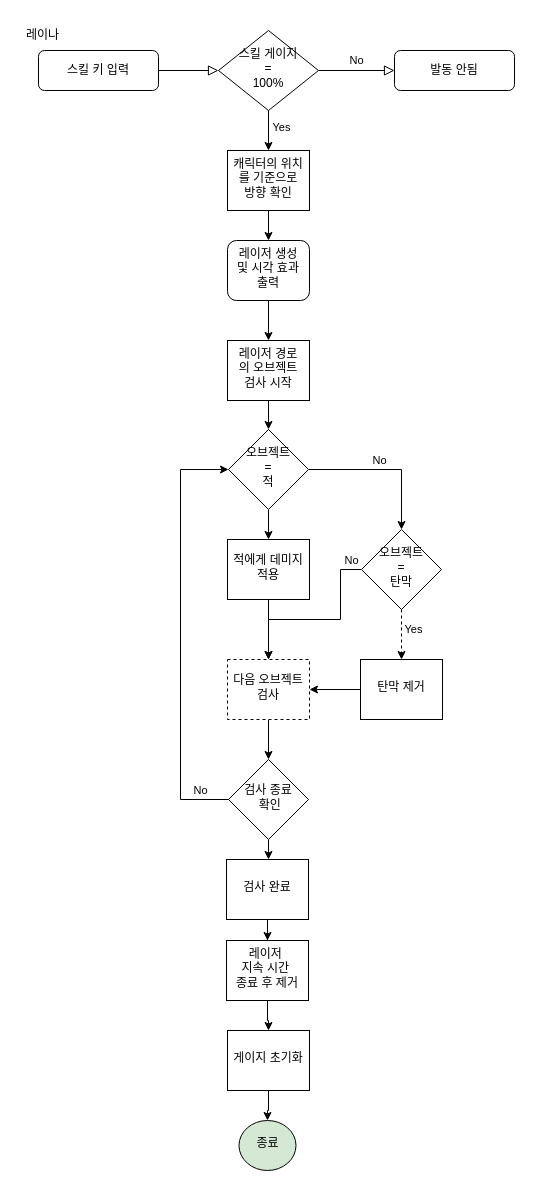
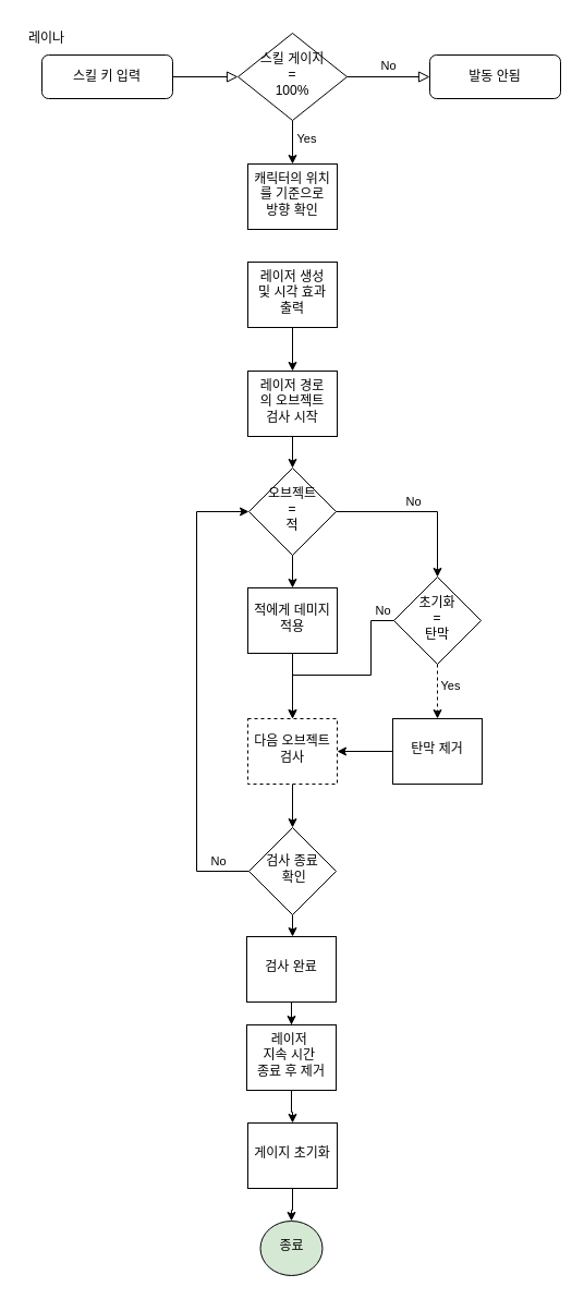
  <mxCell id="0" />
  <mxCell id="1" parent="0" />
  <mxCell id="2" value="" style="rounded=0;html=1;jettySize=auto;orthogonalLoop=1;fontSize=11;endArrow=block;endFill=0;endSize=8;strokeWidth=1;shadow=0;labelBackgroundColor=none;edgeStyle=orthogonalEdgeStyle;" parent="1" source="3" target="7" edge="1"><mxGeometry relative="1" as="geometry" /></mxCell>
  <mxCell id="3" value="스킬 키 입력" style="rounded=1;whiteSpace=wrap;html=1;fontSize=12;glass=0;strokeWidth=1;shadow=0;" parent="1" vertex="1"><mxGeometry x="38" y="50" width="120" height="40" as="geometry" /></mxCell>
  <mxCell id="4" value="No" style="edgeStyle=orthogonalEdgeStyle;rounded=0;html=1;jettySize=auto;orthogonalLoop=1;fontSize=11;endArrow=block;endFill=0;endSize=8;strokeWidth=1;shadow=0;labelBackgroundColor=none;" parent="1" source="7" target="8" edge="1"><mxGeometry y="10" relative="1" as="geometry"><mxPoint as="offset" /></mxGeometry></mxCell>
  <mxCell id="5" value="" style="edgeStyle=orthogonalEdgeStyle;rounded=0;orthogonalLoop=1;jettySize=auto;html=1;" parent="1" source="7" target="10" edge="1"><mxGeometry relative="1" as="geometry" /></mxCell>
  <mxCell id="6" value="Yes" style="edgeLabel;html=1;align=center;verticalAlign=middle;resizable=0;points=[];" parent="5" vertex="1" connectable="0"><mxGeometry x="-0.209" y="2" relative="1" as="geometry"><mxPoint x="10" as="offset" /></mxGeometry></mxCell>
  <mxCell id="7" value="스킬 게이지&lt;div&gt;=&lt;/div&gt;&lt;div&gt;100%&lt;/div&gt;" style="rhombus;whiteSpace=wrap;html=1;shadow=0;fontFamily=Helvetica;fontSize=12;align=center;strokeWidth=1;spacing=6;spacingTop=-4;" parent="1" vertex="1"><mxGeometry x="218" y="30" width="100" height="80" as="geometry" /></mxCell>
  <mxCell id="8" value="발동 안됨" style="rounded=1;whiteSpace=wrap;html=1;fontSize=12;glass=0;strokeWidth=1;shadow=0;" parent="1" vertex="1"><mxGeometry x="394" y="50" width="120" height="40" as="geometry" /></mxCell>
- <mxCell id="9" value="" style="edgeStyle=orthogonalEdgeStyle;rounded=0;orthogonalLoop=1;jettySize=auto;html=1;" parent="1" source="10" target="13" edge="1"><mxGeometry relative="1" as="geometry" /></mxCell>
  <mxCell id="10" value="캐릭터의 위치를 기준으로 방향 확인" style="whiteSpace=wrap;html=1;shadow=0;strokeWidth=1;spacing=6;spacingTop=-4;" parent="1" vertex="1"><mxGeometry x="227" y="150" width="82" height="60" as="geometry" /></mxCell>
  <mxCell id="11" value="레이나" style="text;strokeColor=none;fillColor=none;align=left;verticalAlign=middle;spacingLeft=4;spacingRight=4;overflow=hidden;points=[[0,0.5],[1,0.5]];portConstraint=eastwest;rotatable=0;whiteSpace=wrap;html=1;" parent="1" vertex="1"><mxGeometry x="20" y="20" width="80" height="30" as="geometry" /></mxCell>
  <mxCell id="12" value="" style="edgeStyle=orthogonalEdgeStyle;rounded=0;orthogonalLoop=1;jettySize=auto;html=1;" parent="1" source="13" target="15" edge="1"><mxGeometry relative="1" as="geometry" /></mxCell>
- <mxCell id="13" value="레이저 생성 및 시각 효과 출력" style="whiteSpace=wrap;html=1;shadow=0;strokeWidth=1;spacing=6;spacingTop=-4;rounded=1;" parent="1" vertex="1"><mxGeometry x="227" y="240" width="82" height="60" as="geometry" /></mxCell>
+ <mxCell id="13" value="레이저 생성 및 시각 효과 출력" style="whiteSpace=wrap;html=1;shadow=0;strokeWidth=1;spacing=6;spacingTop=-4;" parent="1" vertex="1"><mxGeometry x="227" y="240" width="82" height="60" as="geometry" /></mxCell>
  <mxCell id="14" value="" style="edgeStyle=orthogonalEdgeStyle;rounded=0;orthogonalLoop=1;jettySize=auto;html=1;" parent="1" source="15" target="19" edge="1"><mxGeometry relative="1" as="geometry" /></mxCell>
  <mxCell id="15" value="레이저 경로 의 오브젝트 검사 시작" style="whiteSpace=wrap;html=1;shadow=0;strokeWidth=1;spacing=6;spacingTop=-4;" parent="1" vertex="1"><mxGeometry x="227" y="340" width="82" height="60" as="geometry" /></mxCell>
  <mxCell id="16" value="" style="edgeStyle=orthogonalEdgeStyle;rounded=0;orthogonalLoop=1;jettySize=auto;html=1;entryX=0.5;entryY=0;entryDx=0;entryDy=0;" parent="1" source="19" target="24" edge="1"><mxGeometry relative="1" as="geometry"><mxPoint x="368" y="469" as="targetPoint" /></mxGeometry></mxCell>
  <mxCell id="17" value="No" style="edgeLabel;html=1;align=center;verticalAlign=middle;resizable=0;points=[];" parent="16" vertex="1" connectable="0"><mxGeometry x="-0.087" y="2" relative="1" as="geometry"><mxPoint y="-8" as="offset" /></mxGeometry></mxCell>
  <mxCell id="18" value="" style="edgeStyle=orthogonalEdgeStyle;rounded=0;orthogonalLoop=1;jettySize=auto;html=1;" parent="1" source="19" target="28" edge="1"><mxGeometry relative="1" as="geometry"><mxPoint x="268" y="599" as="targetPoint" /></mxGeometry></mxCell>
  <mxCell id="19" value="오브젝트&lt;div&gt;=&lt;/div&gt;&lt;div&gt;적&lt;/div&gt;" style="rhombus;whiteSpace=wrap;html=1;shadow=0;strokeWidth=1;spacing=6;spacingTop=-4;" parent="1" vertex="1"><mxGeometry x="228" y="429" width="80" height="80" as="geometry" /></mxCell>
  <mxCell id="20" value="" style="edgeStyle=orthogonalEdgeStyle;rounded=0;orthogonalLoop=1;jettySize=auto;html=1;dashed=1;" parent="1" source="24" target="26" edge="1"><mxGeometry relative="1" as="geometry"><mxPoint x="400" y="599" as="targetPoint" /></mxGeometry></mxCell>
  <mxCell id="21" value="Yes" style="edgeLabel;html=1;align=center;verticalAlign=middle;resizable=0;points=[];" parent="20" vertex="1" connectable="0"><mxGeometry x="-0.231" y="2" relative="1" as="geometry"><mxPoint x="9" as="offset" /></mxGeometry></mxCell>
  <mxCell id="22" value="" style="edgeStyle=orthogonalEdgeStyle;rounded=0;orthogonalLoop=1;jettySize=auto;html=1;" parent="1" source="24" target="30" edge="1"><mxGeometry relative="1" as="geometry"><mxPoint x="268" y="629" as="targetPoint" /><Array as="points"><mxPoint x="340" y="569" /><mxPoint x="340" y="619" /><mxPoint x="268" y="619" /></Array></mxGeometry></mxCell>
  <mxCell id="23" value="No" style="edgeLabel;html=1;align=center;verticalAlign=middle;resizable=0;points=[];" parent="22" vertex="1" connectable="0"><mxGeometry x="-0.314" y="-2" relative="1" as="geometry"><mxPoint x="12" y="-52" as="offset" /></mxGeometry></mxCell>
- <mxCell id="24" value="오브젝트&lt;div&gt;=&lt;/div&gt;&lt;div&gt;탄막&lt;/div&gt;" style="rhombus;whiteSpace=wrap;html=1;shadow=0;strokeWidth=1;spacing=6;spacingTop=-4;" parent="1" vertex="1"><mxGeometry x="361" y="529" width="80" height="80" as="geometry" /></mxCell>
+ <mxCell id="24" value="초기화&lt;div&gt;=&lt;/div&gt;&lt;div&gt;탄막&lt;/div&gt;" style="rhombus;whiteSpace=wrap;html=1;shadow=0;strokeWidth=1;spacing=6;spacingTop=-4;" parent="1" vertex="1"><mxGeometry x="361" y="529" width="80" height="80" as="geometry" /></mxCell>
  <mxCell id="25" value="" style="edgeStyle=orthogonalEdgeStyle;rounded=0;orthogonalLoop=1;jettySize=auto;html=1;" parent="1" source="26" target="30" edge="1"><mxGeometry relative="1" as="geometry" /></mxCell>
  <mxCell id="26" value="탄막 제거" style="whiteSpace=wrap;html=1;shadow=0;strokeWidth=1;spacing=6;spacingTop=-4;" parent="1" vertex="1"><mxGeometry x="360" y="659" width="82" height="60" as="geometry" /></mxCell>
  <mxCell id="27" value="" style="edgeStyle=orthogonalEdgeStyle;rounded=0;orthogonalLoop=1;jettySize=auto;html=1;" parent="1" source="28" target="30" edge="1"><mxGeometry relative="1" as="geometry" /></mxCell>
  <mxCell id="28" value="적에게 데미지 적용" style="whiteSpace=wrap;html=1;shadow=0;strokeWidth=1;spacing=6;spacingTop=-4;" parent="1" vertex="1"><mxGeometry x="227" y="539" width="82" height="60" as="geometry" /></mxCell>
  <mxCell id="29" value="" style="edgeStyle=orthogonalEdgeStyle;rounded=0;orthogonalLoop=1;jettySize=auto;html=1;" parent="1" source="30" target="32" edge="1"><mxGeometry relative="1" as="geometry"><mxPoint x="268" y="759" as="targetPoint" /></mxGeometry></mxCell>
  <mxCell id="30" value="다음 오브젝트 검사" style="whiteSpace=wrap;html=1;shadow=0;strokeWidth=1;spacing=6;spacingTop=-4;dashed=1;" parent="1" vertex="1"><mxGeometry x="227" y="659" width="82" height="60" as="geometry" /></mxCell>
  <mxCell id="31" value="" style="edgeStyle=orthogonalEdgeStyle;rounded=0;orthogonalLoop=1;jettySize=auto;html=1;" parent="1" source="32" edge="1"><mxGeometry relative="1" as="geometry"><mxPoint x="268.029" y="859" as="targetPoint" /></mxGeometry></mxCell>
  <mxCell id="32" value="검사 종료&lt;div&gt;&amp;nbsp;&lt;span style=&quot;background-color: transparent; color: light-dark(rgb(0, 0, 0), rgb(255, 255, 255));&quot;&gt;확인&lt;/span&gt;&lt;/div&gt;" style="rhombus;whiteSpace=wrap;html=1;shadow=0;strokeWidth=1;spacing=6;spacingTop=-4;" parent="1" vertex="1"><mxGeometry x="228" y="759" width="80" height="80" as="geometry" /></mxCell>
  <mxCell id="33" value="" style="endArrow=classic;html=1;rounded=0;exitX=0;exitY=0.5;exitDx=0;exitDy=0;" parent="1" source="32" target="19" edge="1"><mxGeometry width="50" height="50" relative="1" as="geometry"><mxPoint x="130" y="799" as="sourcePoint" /><mxPoint x="180" y="409" as="targetPoint" /><Array as="points"><mxPoint x="180" y="799" /><mxPoint x="180" y="469" /></Array></mxGeometry></mxCell>
  <mxCell id="34" value="No" style="edgeLabel;html=1;align=center;verticalAlign=middle;resizable=0;points=[];" parent="33" vertex="1" connectable="0"><mxGeometry x="-0.863" y="-2" relative="1" as="geometry"><mxPoint y="-8" as="offset" /></mxGeometry></mxCell>
  <mxCell id="35" value="" style="edgeStyle=orthogonalEdgeStyle;rounded=0;orthogonalLoop=1;jettySize=auto;html=1;" parent="1" source="36" target="38" edge="1"><mxGeometry relative="1" as="geometry" /></mxCell>
  <mxCell id="36" value="검사 완료" style="whiteSpace=wrap;html=1;shadow=0;strokeWidth=1;spacing=6;spacingTop=-4;" parent="1" vertex="1"><mxGeometry x="226" y="859" width="82" height="60" as="geometry" /></mxCell>
  <mxCell id="37" value="" style="edgeStyle=orthogonalEdgeStyle;rounded=0;orthogonalLoop=1;jettySize=auto;html=1;" edge="1" parent="1" source="38" target="41"><mxGeometry relative="1" as="geometry" /></mxCell>
  <mxCell id="38" value="레이저&amp;nbsp;&lt;div&gt;지속 시간&amp;nbsp;&lt;div&gt;종료 후 제거&lt;/div&gt;&lt;/div&gt;" style="whiteSpace=wrap;html=1;shadow=0;strokeWidth=1;spacing=6;spacingTop=-4;" parent="1" vertex="1"><mxGeometry x="226" y="940" width="82" height="60" as="geometry" /></mxCell>
  <mxCell id="39" value="종료" style="ellipse;whiteSpace=wrap;html=1;shadow=0;strokeWidth=1;spacing=6;spacingTop=-4;fillColor=#d5e8d4;" parent="1" vertex="1"><mxGeometry x="238.5" y="1120" width="57" height="50" as="geometry" /></mxCell>
  <mxCell id="40" value="" style="edgeStyle=orthogonalEdgeStyle;rounded=0;orthogonalLoop=1;jettySize=auto;html=1;" edge="1" parent="1" source="41" target="39"><mxGeometry relative="1" as="geometry" /></mxCell>
  <mxCell id="41" value="게이지 초기화" style="whiteSpace=wrap;html=1;shadow=0;strokeWidth=1;spacing=6;spacingTop=-4;" vertex="1" parent="1"><mxGeometry x="227" y="1030" width="82" height="60" as="geometry" /></mxCell>
